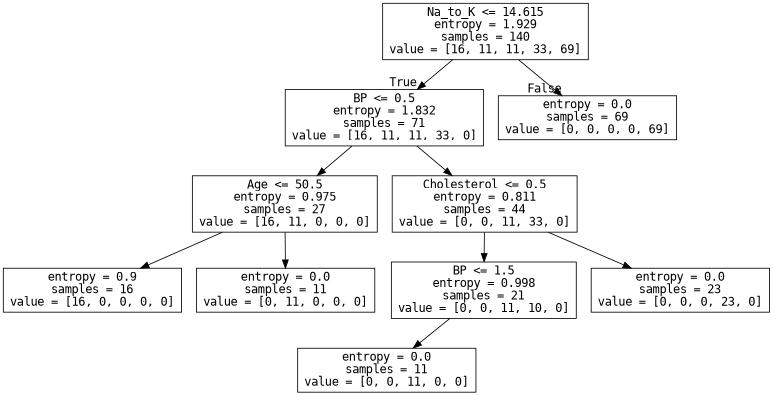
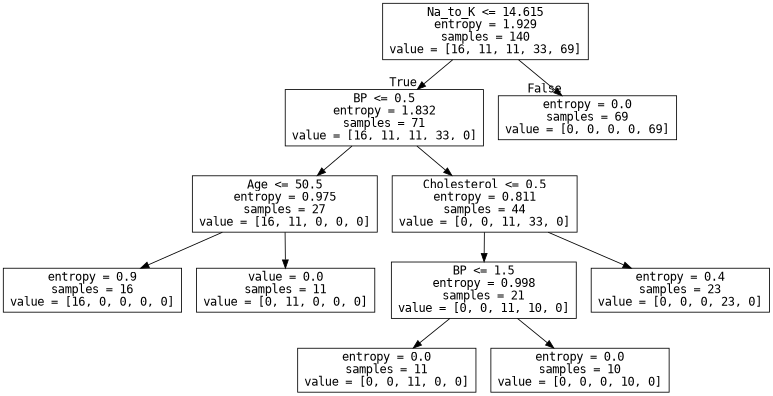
  digraph {
    fontname="DejaVu Sans Mono"
    node [fontname="DejaVu Sans Mono" shape=box]
    edge [fontname="DejaVu Sans Mono"]
    n1 [label="Na_to_K <= 14.615\nentropy = 1.929\nsamples = 140\nvalue = [16, 11, 11, 33, 69]"]
    n2 [label="BP <= 0.5\nentropy = 1.832\nsamples = 71\nvalue = [16, 11, 11, 33, 0]"]
    n3 [label="entropy = 0.0\nsamples = 69\nvalue = [0, 0, 0, 0, 69]"]
    n4 [label="Age <= 50.5\nentropy = 0.975\nsamples = 27\nvalue = [16, 11, 0, 0, 0]"]
    n5 [label="Cholesterol <= 0.5\nentropy = 0.811\nsamples = 44\nvalue = [0, 0, 11, 33, 0]"]
    n6 [label="entropy = 0.9\nsamples = 16\nvalue = [16, 0, 0, 0, 0]"]
-   n7 [label="entropy = 0.0\nsamples = 11\nvalue = [0, 11, 0, 0, 0]"]
+   n7 [label="value = 0.0\nsamples = 11\nvalue = [0, 11, 0, 0, 0]"]
    n8 [label="BP <= 1.5\nentropy = 0.998\nsamples = 21\nvalue = [0, 0, 11, 10, 0]"]
-   n9 [label="entropy = 0.0\nsamples = 23\nvalue = [0, 0, 0, 23, 0]"]
+   n9 [label="entropy = 0.4\nsamples = 23\nvalue = [0, 0, 0, 23, 0]"]
    n10 [label="entropy = 0.0\nsamples = 11\nvalue = [0, 0, 11, 0, 0]"]
+   n11 [label="entropy = 0.0\nsamples = 10\nvalue = [0, 0, 0, 10, 0]"]
    n1 -> n2 [headlabel=True labelangle=45 labeldistance=2.5]
    n1 -> n3 [headlabel=False labelangle=-45 labeldistance=2.5]
    n2 -> n4
    n2 -> n5
    n4 -> n6
    n4 -> n7
    n5 -> n8
    n5 -> n9
    n8 -> n10
+   n8 -> n11
  }
